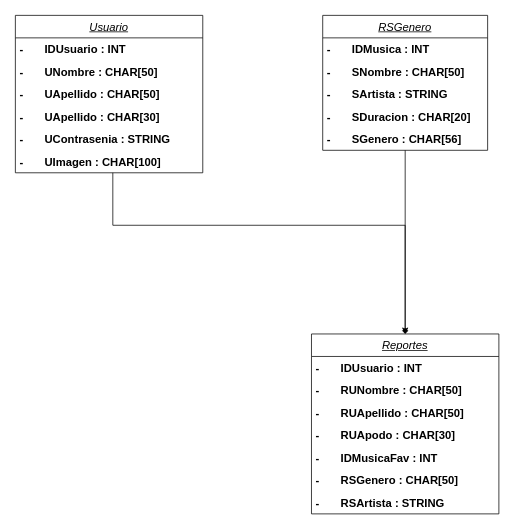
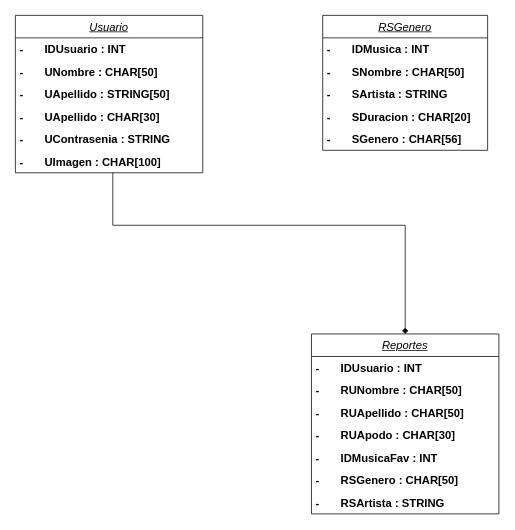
  <mxCell id="0" />
  <mxCell id="1" parent="0" />
- <mxCell id="2" style="edgeStyle=orthogonalEdgeStyle;rounded=0;orthogonalLoop=1;jettySize=auto;html=1;entryX=0.5;entryY=0;entryDx=0;entryDy=0;" edge="1" parent="1" source="3" target="17"><mxGeometry relative="1" as="geometry" /></mxCell>
  <mxCell id="3" value="RSGenero" style="swimlane;fontStyle=6;childLayout=stackLayout;horizontal=1;startSize=30;horizontalStack=0;resizeParent=1;resizeParentMax=0;resizeLast=0;collapsible=1;marginBottom=0;whiteSpace=wrap;html=1;enumerate=0;fontSize=15;" vertex="1" parent="1"><mxGeometry x="430" y="20" width="220" height="180" as="geometry"><mxRectangle x="344" y="110" width="80" height="30" as="alternateBounds" /></mxGeometry></mxCell>
  <mxCell id="4" value="-&lt;span style=&quot;white-space: pre; font-size: 15px;&quot;&gt;&#09;&lt;/span&gt;IDMusica : INT" style="text;strokeColor=none;fillColor=none;align=left;verticalAlign=middle;spacingLeft=4;spacingRight=4;overflow=hidden;points=[[0,0.5],[1,0.5]];portConstraint=eastwest;rotatable=0;whiteSpace=wrap;html=1;fontSize=15;fontStyle=1" vertex="1" parent="3"><mxGeometry y="30" width="220" height="30" as="geometry" /></mxCell>
  <mxCell id="5" value="-&lt;span style=&quot;white-space: pre; font-size: 15px;&quot;&gt;&#09;&lt;/span&gt;SNombre : CHAR[50]" style="text;strokeColor=none;fillColor=none;align=left;verticalAlign=middle;spacingLeft=4;spacingRight=4;overflow=hidden;points=[[0,0.5],[1,0.5]];portConstraint=eastwest;rotatable=0;whiteSpace=wrap;html=1;fontSize=15;fontStyle=1" vertex="1" parent="3"><mxGeometry y="60" width="220" height="30" as="geometry" /></mxCell>
  <mxCell id="6" value="-&lt;span style=&quot;white-space: pre; font-size: 15px;&quot;&gt;&#09;&lt;/span&gt;SArtista : STRING" style="text;strokeColor=none;fillColor=none;align=left;verticalAlign=middle;spacingLeft=4;spacingRight=4;overflow=hidden;points=[[0,0.5],[1,0.5]];portConstraint=eastwest;rotatable=0;whiteSpace=wrap;html=1;fontSize=15;fontStyle=1" vertex="1" parent="3"><mxGeometry y="90" width="220" height="30" as="geometry" /></mxCell>
  <mxCell id="7" value="-&lt;span style=&quot;white-space: pre; font-size: 15px;&quot;&gt;&#09;&lt;/span&gt;SDuracion : CHAR[20]" style="text;strokeColor=none;fillColor=none;align=left;verticalAlign=middle;spacingLeft=4;spacingRight=4;overflow=hidden;points=[[0,0.5],[1,0.5]];portConstraint=eastwest;rotatable=0;whiteSpace=wrap;html=1;fontSize=15;fontStyle=1" vertex="1" parent="3"><mxGeometry y="120" width="220" height="30" as="geometry" /></mxCell>
  <mxCell id="8" value="-&lt;span style=&quot;white-space: pre; font-size: 15px;&quot;&gt;&#09;&lt;/span&gt;SGenero : CHAR[56]" style="text;strokeColor=none;fillColor=none;align=left;verticalAlign=middle;spacingLeft=4;spacingRight=4;overflow=hidden;points=[[0,0.5],[1,0.5]];portConstraint=eastwest;rotatable=0;whiteSpace=wrap;html=1;fontSize=15;fontStyle=1" vertex="1" parent="3"><mxGeometry y="150" width="220" height="30" as="geometry" /></mxCell>
  <mxCell id="9" style="edgeStyle=orthogonalEdgeStyle;rounded=0;orthogonalLoop=1;jettySize=auto;html=1;endArrow=diamond;" edge="1" parent="1" source="10" target="17"><mxGeometry relative="1" as="geometry"><Array as="points"><mxPoint x="150" y="300" /><mxPoint x="540" y="300" /></Array></mxGeometry></mxCell>
  <mxCell id="10" value="Usuario" style="swimlane;fontStyle=6;childLayout=stackLayout;horizontal=1;startSize=30;horizontalStack=0;resizeParent=1;resizeParentMax=0;resizeLast=0;collapsible=1;marginBottom=0;whiteSpace=wrap;html=1;enumerate=0;fontSize=15;" vertex="1" parent="1"><mxGeometry x="20" y="20" width="250" height="210" as="geometry"><mxRectangle x="344" y="110" width="80" height="30" as="alternateBounds" /></mxGeometry></mxCell>
  <mxCell id="11" value="-&lt;span style=&quot;white-space: pre;&quot;&gt;&#09;&lt;/span&gt;IDUsuario : INT" style="text;strokeColor=none;fillColor=none;align=left;verticalAlign=middle;spacingLeft=4;spacingRight=4;overflow=hidden;points=[[0,0.5],[1,0.5]];portConstraint=eastwest;rotatable=0;whiteSpace=wrap;html=1;fontStyle=1;fontSize=15;" vertex="1" parent="10"><mxGeometry y="30" width="250" height="30" as="geometry" /></mxCell>
  <mxCell id="12" value="-&lt;span style=&quot;white-space: pre; font-size: 15px;&quot;&gt;&#09;&lt;/span&gt;UNombre : CHAR[50]" style="text;strokeColor=none;fillColor=none;align=left;verticalAlign=middle;spacingLeft=4;spacingRight=4;overflow=hidden;points=[[0,0.5],[1,0.5]];portConstraint=eastwest;rotatable=0;whiteSpace=wrap;html=1;fontStyle=1;fontSize=15;" vertex="1" parent="10"><mxGeometry y="60" width="250" height="30" as="geometry" /></mxCell>
- <mxCell id="13" value="-&lt;span style=&quot;white-space: pre; font-size: 15px;&quot;&gt;&#09;&lt;/span&gt;UApellido : CHAR[50]" style="text;strokeColor=none;fillColor=none;align=left;verticalAlign=middle;spacingLeft=4;spacingRight=4;overflow=hidden;points=[[0,0.5],[1,0.5]];portConstraint=eastwest;rotatable=0;whiteSpace=wrap;html=1;fontStyle=1;fontSize=15;" vertex="1" parent="10"><mxGeometry y="90" width="250" height="30" as="geometry" /></mxCell>
+ <mxCell id="13" value="-&lt;span style=&quot;white-space: pre; font-size: 15px;&quot;&gt;&#09;&lt;/span&gt;UApellido : STRING[50]" style="text;strokeColor=none;fillColor=none;align=left;verticalAlign=middle;spacingLeft=4;spacingRight=4;overflow=hidden;points=[[0,0.5],[1,0.5]];portConstraint=eastwest;rotatable=0;whiteSpace=wrap;html=1;fontStyle=1;fontSize=15;" vertex="1" parent="10"><mxGeometry y="90" width="250" height="30" as="geometry" /></mxCell>
  <mxCell id="14" value="-&lt;span style=&quot;white-space: pre; font-size: 15px;&quot;&gt;&#09;&lt;/span&gt;UApellido : CHAR[30]" style="text;strokeColor=none;fillColor=none;align=left;verticalAlign=middle;spacingLeft=4;spacingRight=4;overflow=hidden;points=[[0,0.5],[1,0.5]];portConstraint=eastwest;rotatable=0;whiteSpace=wrap;html=1;fontSize=15;fontStyle=1" vertex="1" parent="10"><mxGeometry y="120" width="250" height="30" as="geometry" /></mxCell>
  <mxCell id="15" value="-&lt;span style=&quot;white-space: pre; font-size: 15px;&quot;&gt;&#09;&lt;/span&gt;UContrasenia : STRING" style="text;strokeColor=none;fillColor=none;align=left;verticalAlign=middle;spacingLeft=4;spacingRight=4;overflow=hidden;points=[[0,0.5],[1,0.5]];portConstraint=eastwest;rotatable=0;whiteSpace=wrap;html=1;fontSize=15;fontStyle=1" vertex="1" parent="10"><mxGeometry y="150" width="250" height="30" as="geometry" /></mxCell>
  <mxCell id="16" value="-&lt;span style=&quot;white-space: pre; font-size: 15px;&quot;&gt;&#09;&lt;/span&gt;UImagen : CHAR[100]" style="text;strokeColor=none;fillColor=none;align=left;verticalAlign=middle;spacingLeft=4;spacingRight=4;overflow=hidden;points=[[0,0.5],[1,0.5]];portConstraint=eastwest;rotatable=0;whiteSpace=wrap;html=1;fontSize=15;fontStyle=1" vertex="1" parent="10"><mxGeometry y="180" width="250" height="30" as="geometry" /></mxCell>
  <mxCell id="17" value="Reportes" style="swimlane;fontStyle=6;childLayout=stackLayout;horizontal=1;startSize=30;horizontalStack=0;resizeParent=1;resizeParentMax=0;resizeLast=0;collapsible=1;marginBottom=0;whiteSpace=wrap;html=1;enumerate=0;fontSize=15;" vertex="1" parent="1"><mxGeometry x="415" y="445" width="250" height="240" as="geometry"><mxRectangle x="344" y="110" width="80" height="30" as="alternateBounds" /></mxGeometry></mxCell>
  <mxCell id="18" value="-&lt;span style=&quot;white-space: pre;&quot;&gt;&#09;&lt;/span&gt;IDUsuario : INT" style="text;strokeColor=none;fillColor=none;align=left;verticalAlign=middle;spacingLeft=4;spacingRight=4;overflow=hidden;points=[[0,0.5],[1,0.5]];portConstraint=eastwest;rotatable=0;whiteSpace=wrap;html=1;fontStyle=1;fontSize=15;" vertex="1" parent="17"><mxGeometry y="30" width="250" height="30" as="geometry" /></mxCell>
  <mxCell id="19" value="-&lt;span style=&quot;white-space: pre; font-size: 15px;&quot;&gt;&#09;&lt;/span&gt;RUNombre : CHAR[50]" style="text;strokeColor=none;fillColor=none;align=left;verticalAlign=middle;spacingLeft=4;spacingRight=4;overflow=hidden;points=[[0,0.5],[1,0.5]];portConstraint=eastwest;rotatable=0;whiteSpace=wrap;html=1;fontStyle=1;fontSize=15;" vertex="1" parent="17"><mxGeometry y="60" width="250" height="30" as="geometry" /></mxCell>
  <mxCell id="20" value="-&lt;span style=&quot;white-space: pre; font-size: 15px;&quot;&gt;&#09;&lt;/span&gt;RUApellido : CHAR[50]" style="text;strokeColor=none;fillColor=none;align=left;verticalAlign=middle;spacingLeft=4;spacingRight=4;overflow=hidden;points=[[0,0.5],[1,0.5]];portConstraint=eastwest;rotatable=0;whiteSpace=wrap;html=1;fontStyle=1;fontSize=15;" vertex="1" parent="17"><mxGeometry y="90" width="250" height="30" as="geometry" /></mxCell>
  <mxCell id="21" value="-&lt;span style=&quot;white-space: pre; font-size: 15px;&quot;&gt;&#09;&lt;/span&gt;RUApodo : CHAR[30]" style="text;strokeColor=none;fillColor=none;align=left;verticalAlign=middle;spacingLeft=4;spacingRight=4;overflow=hidden;points=[[0,0.5],[1,0.5]];portConstraint=eastwest;rotatable=0;whiteSpace=wrap;html=1;fontSize=15;fontStyle=1" vertex="1" parent="17"><mxGeometry y="120" width="250" height="30" as="geometry" /></mxCell>
  <mxCell id="22" value="-&lt;span style=&quot;white-space: pre; font-size: 15px;&quot;&gt;&#09;&lt;/span&gt;IDMusicaFav&amp;nbsp;: INT" style="text;strokeColor=none;fillColor=none;align=left;verticalAlign=middle;spacingLeft=4;spacingRight=4;overflow=hidden;points=[[0,0.5],[1,0.5]];portConstraint=eastwest;rotatable=0;whiteSpace=wrap;html=1;fontSize=15;fontStyle=1" vertex="1" parent="17"><mxGeometry y="150" width="250" height="30" as="geometry" /></mxCell>
  <mxCell id="23" value="-&lt;span style=&quot;white-space: pre; font-size: 15px;&quot;&gt;&#09;&lt;/span&gt;RSGenero&amp;nbsp;: CHAR[50]" style="text;strokeColor=none;fillColor=none;align=left;verticalAlign=middle;spacingLeft=4;spacingRight=4;overflow=hidden;points=[[0,0.5],[1,0.5]];portConstraint=eastwest;rotatable=0;whiteSpace=wrap;html=1;fontSize=15;fontStyle=1" vertex="1" parent="17"><mxGeometry y="180" width="250" height="30" as="geometry" /></mxCell>
  <mxCell id="24" value="-&lt;span style=&quot;white-space: pre; font-size: 15px;&quot;&gt;&#09;&lt;/span&gt;RSArtista : STRING" style="text;strokeColor=none;fillColor=none;align=left;verticalAlign=middle;spacingLeft=4;spacingRight=4;overflow=hidden;points=[[0,0.5],[1,0.5]];portConstraint=eastwest;rotatable=0;whiteSpace=wrap;html=1;fontSize=15;fontStyle=1" vertex="1" parent="17"><mxGeometry y="210" width="250" height="30" as="geometry" /></mxCell>
